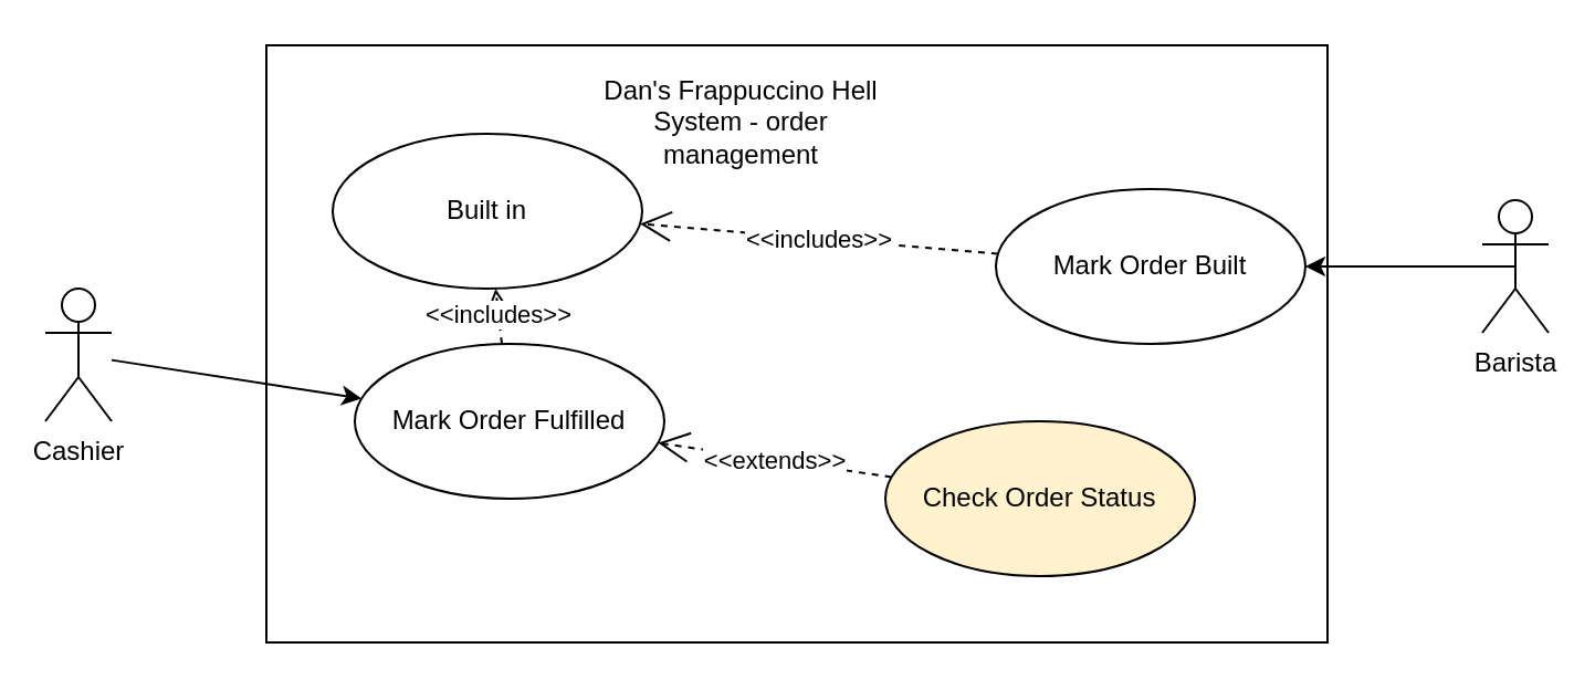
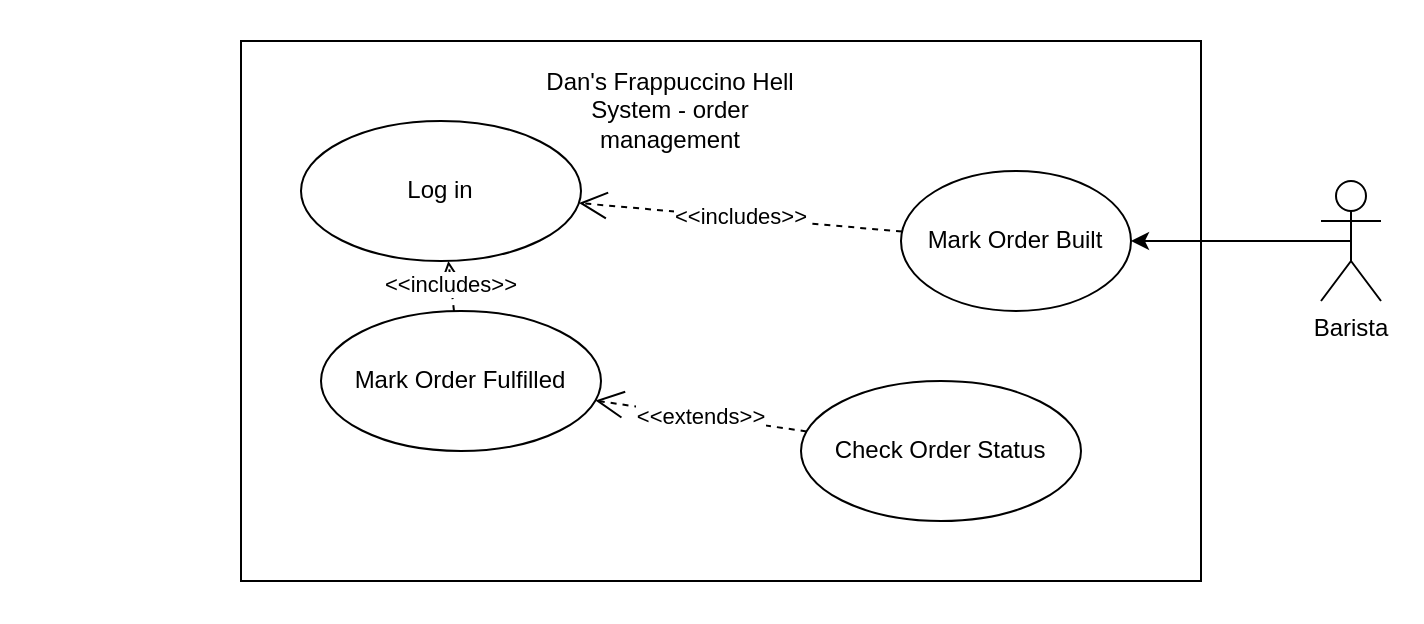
  <mxCell id="0" />
  <mxCell id="1" parent="0" />
  <mxCell id="2" value="" style="rounded=0;whiteSpace=wrap;html=1;" parent="1" vertex="1"><mxGeometry x="120" y="20" width="480" height="270" as="geometry" /></mxCell>
- <mxCell id="3" value="Cashier" style="shape=umlActor;verticalLabelPosition=bottom;verticalAlign=top;html=1;outlineConnect=0;" parent="1" vertex="1"><mxGeometry x="20" y="130" width="30" height="60" as="geometry" /></mxCell>
  <mxCell id="4" style="edgeStyle=none;html=1;exitX=0.5;exitY=0.5;exitDx=0;exitDy=0;exitPerimeter=0;" edge="1" parent="1" source="5" target="11"><mxGeometry relative="1" as="geometry" /></mxCell>
- <mxCell id="5" value="Barista" style="shape=umlActor;verticalLabelPosition=bottom;verticalAlign=top;html=1;outlineConnect=0;" parent="1" vertex="1"><mxGeometry x="670" y="90" width="30" height="60" as="geometry" /></mxCell>
- <mxCell id="6" value="Check Order Status" style="ellipse;whiteSpace=wrap;html=1;fillColor=#fff2cc;" parent="1" vertex="1"><mxGeometry x="400" y="190" width="140" height="70" as="geometry" /></mxCell>
+ <mxCell id="5" value="Barista" style="shape=umlActor;verticalLabelPosition=bottom;verticalAlign=top;html=1;outlineConnect=0;" parent="1" vertex="1"><mxGeometry x="660" y="90" width="30" height="60" as="geometry" /></mxCell>
+ <mxCell id="6" value="Check Order Status" style="ellipse;whiteSpace=wrap;html=1;" parent="1" vertex="1"><mxGeometry x="400" y="190" width="140" height="70" as="geometry" /></mxCell>
  <mxCell id="7" value="Mark Order Fulfilled" style="ellipse;whiteSpace=wrap;html=1;" parent="1" vertex="1"><mxGeometry x="160" y="155" width="140" height="70" as="geometry" /></mxCell>
  <mxCell id="8" value="Dan's Frappuccino Hell System - order management" style="text;html=1;strokeColor=none;fillColor=none;align=center;verticalAlign=middle;whiteSpace=wrap;rounded=0;" parent="1" vertex="1"><mxGeometry x="270" y="40" width="130" height="30" as="geometry" /></mxCell>
- <mxCell id="9" value="" style="endArrow=classic;html=1;rounded=0;" parent="1" source="3" target="7" edge="1"><mxGeometry width="50" height="50" relative="1" as="geometry"><mxPoint x="-30" y="740" as="sourcePoint" /><mxPoint x="20" y="690" as="targetPoint" /></mxGeometry></mxCell>
  <mxCell id="10" value="&amp;lt;&amp;lt;extends&amp;gt;&amp;gt;" style="endArrow=open;endSize=12;dashed=1;html=1;rounded=0;" parent="1" source="6" target="7" edge="1"><mxGeometry width="160" relative="1" as="geometry"><mxPoint x="405.931" y="581.045" as="sourcePoint" /><mxPoint x="394.997" y="550.003" as="targetPoint" /><Array as="points" /></mxGeometry></mxCell>
- <mxCell id="11" value="Mark Order Built" style="ellipse;whiteSpace=wrap;html=1;" vertex="1" parent="1"><mxGeometry x="450" y="85" width="140" height="70" as="geometry" /></mxCell>
- <mxCell id="12" value="Built in" style="ellipse;whiteSpace=wrap;html=1;" vertex="1" parent="1"><mxGeometry x="150" y="60" width="140" height="70" as="geometry" /></mxCell>
+ <mxCell id="11" value="Mark Order Built" style="ellipse;whiteSpace=wrap;html=1;" vertex="1" parent="1"><mxGeometry x="450" y="85" width="115" height="70" as="geometry" /></mxCell>
+ <mxCell id="12" value="Log in" style="ellipse;whiteSpace=wrap;html=1;" vertex="1" parent="1"><mxGeometry x="150" y="60" width="140" height="70" as="geometry" /></mxCell>
  <mxCell id="13" value="&amp;lt;&amp;lt;includes&amp;gt;&amp;gt;" style="endArrow=open;endSize=12;dashed=1;html=1;rounded=0;" edge="1" parent="1" source="7" target="12"><mxGeometry width="160" relative="1" as="geometry"><mxPoint x="412.783" y="225.23" as="sourcePoint" /><mxPoint x="307.2" y="209.8" as="targetPoint" /><Array as="points" /></mxGeometry></mxCell>
  <mxCell id="14" value="&amp;lt;&amp;lt;includes&amp;gt;&amp;gt;" style="endArrow=open;endSize=12;dashed=1;html=1;rounded=0;" edge="1" parent="1" source="11" target="12"><mxGeometry width="160" relative="1" as="geometry"><mxPoint x="295.04" y="144.98" as="sourcePoint" /><mxPoint x="271.305" y="168.695" as="targetPoint" /><Array as="points" /></mxGeometry></mxCell>
